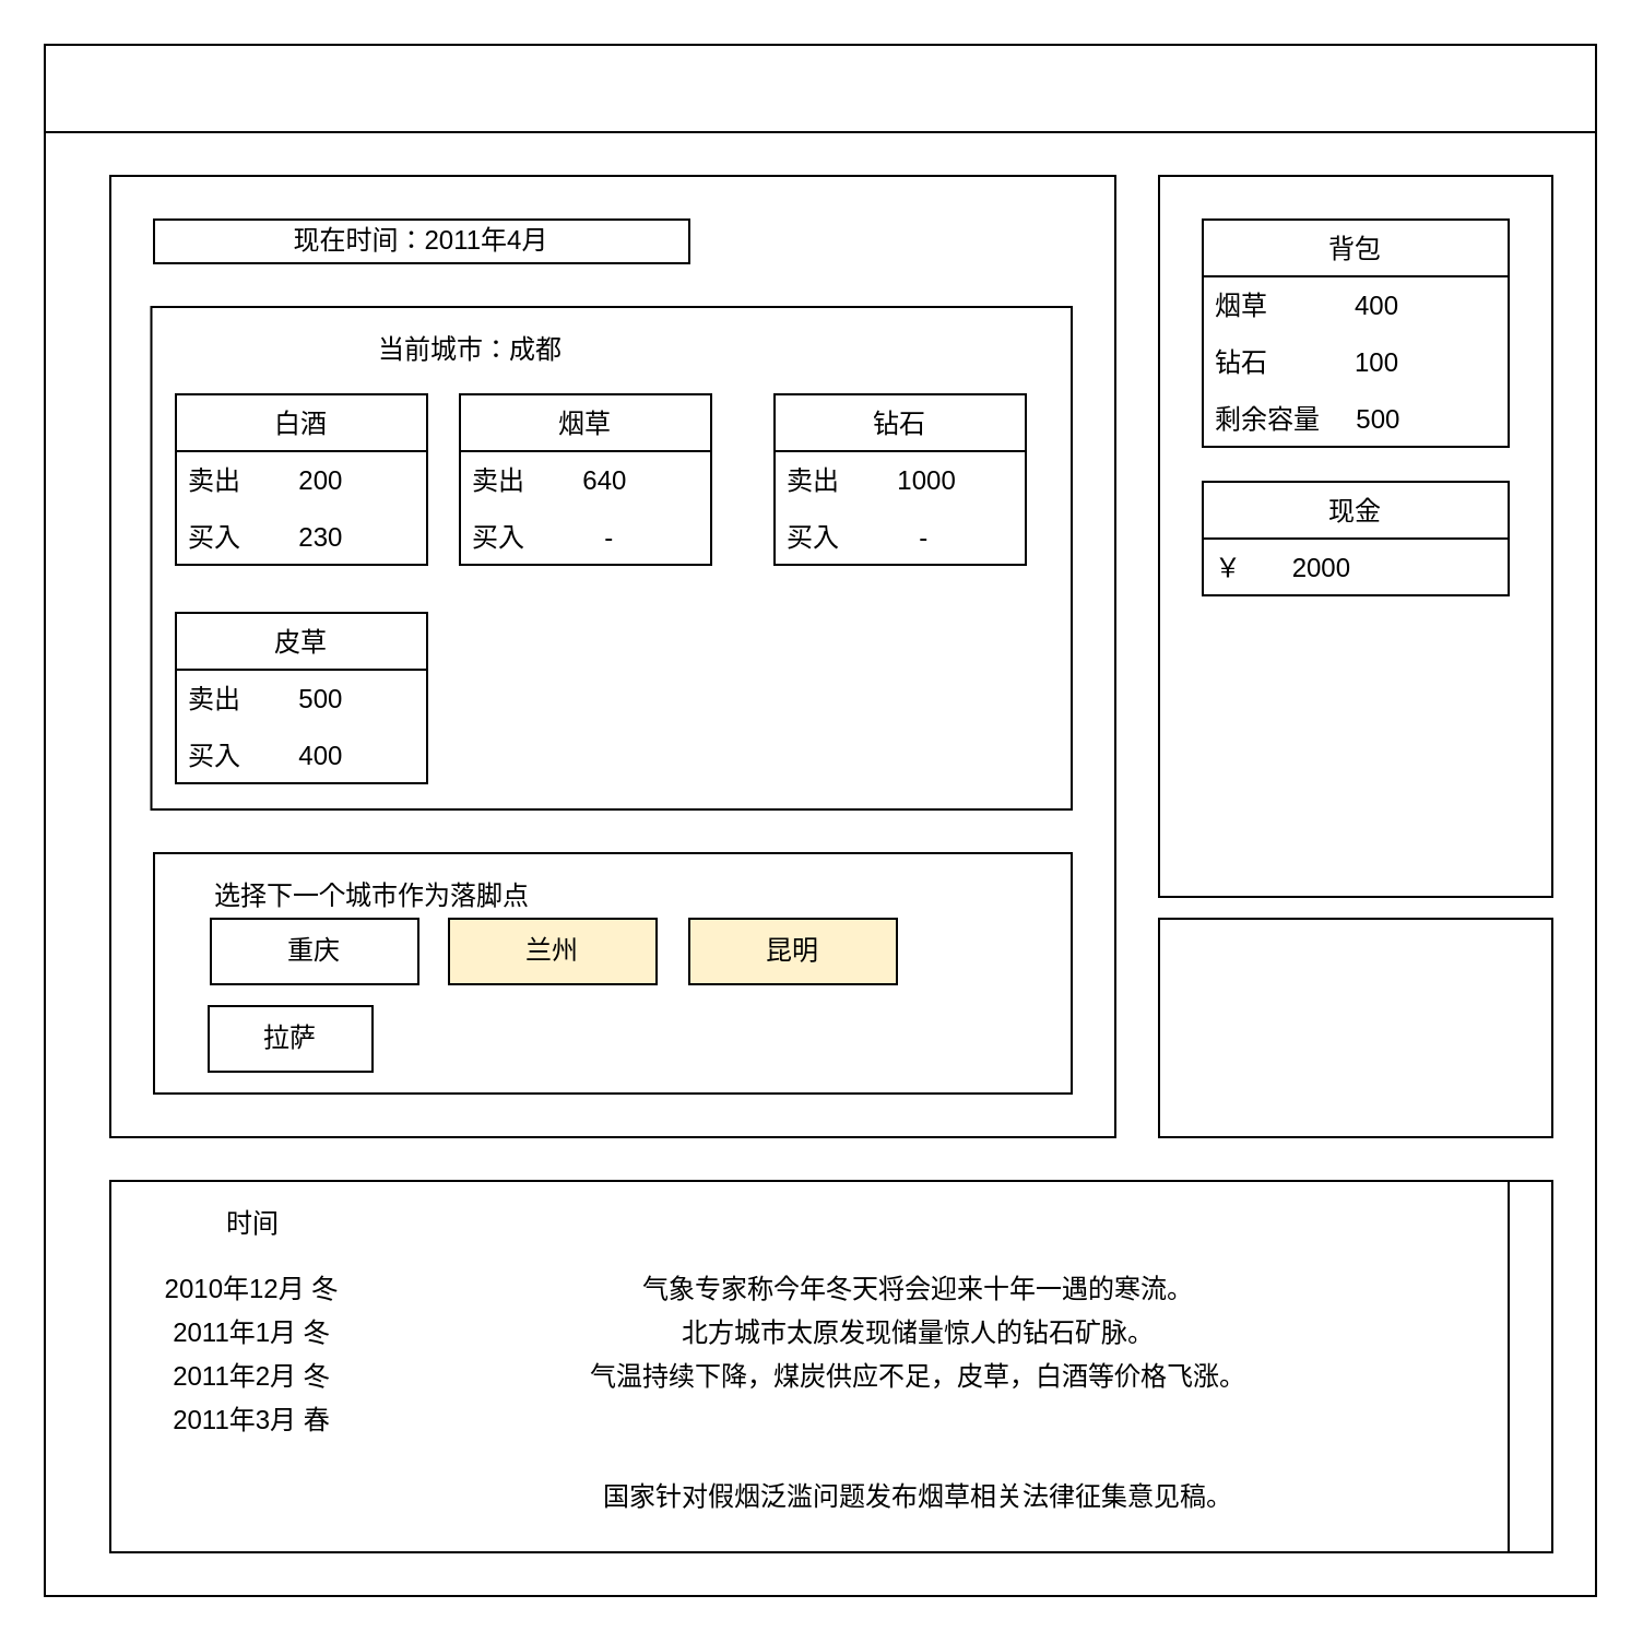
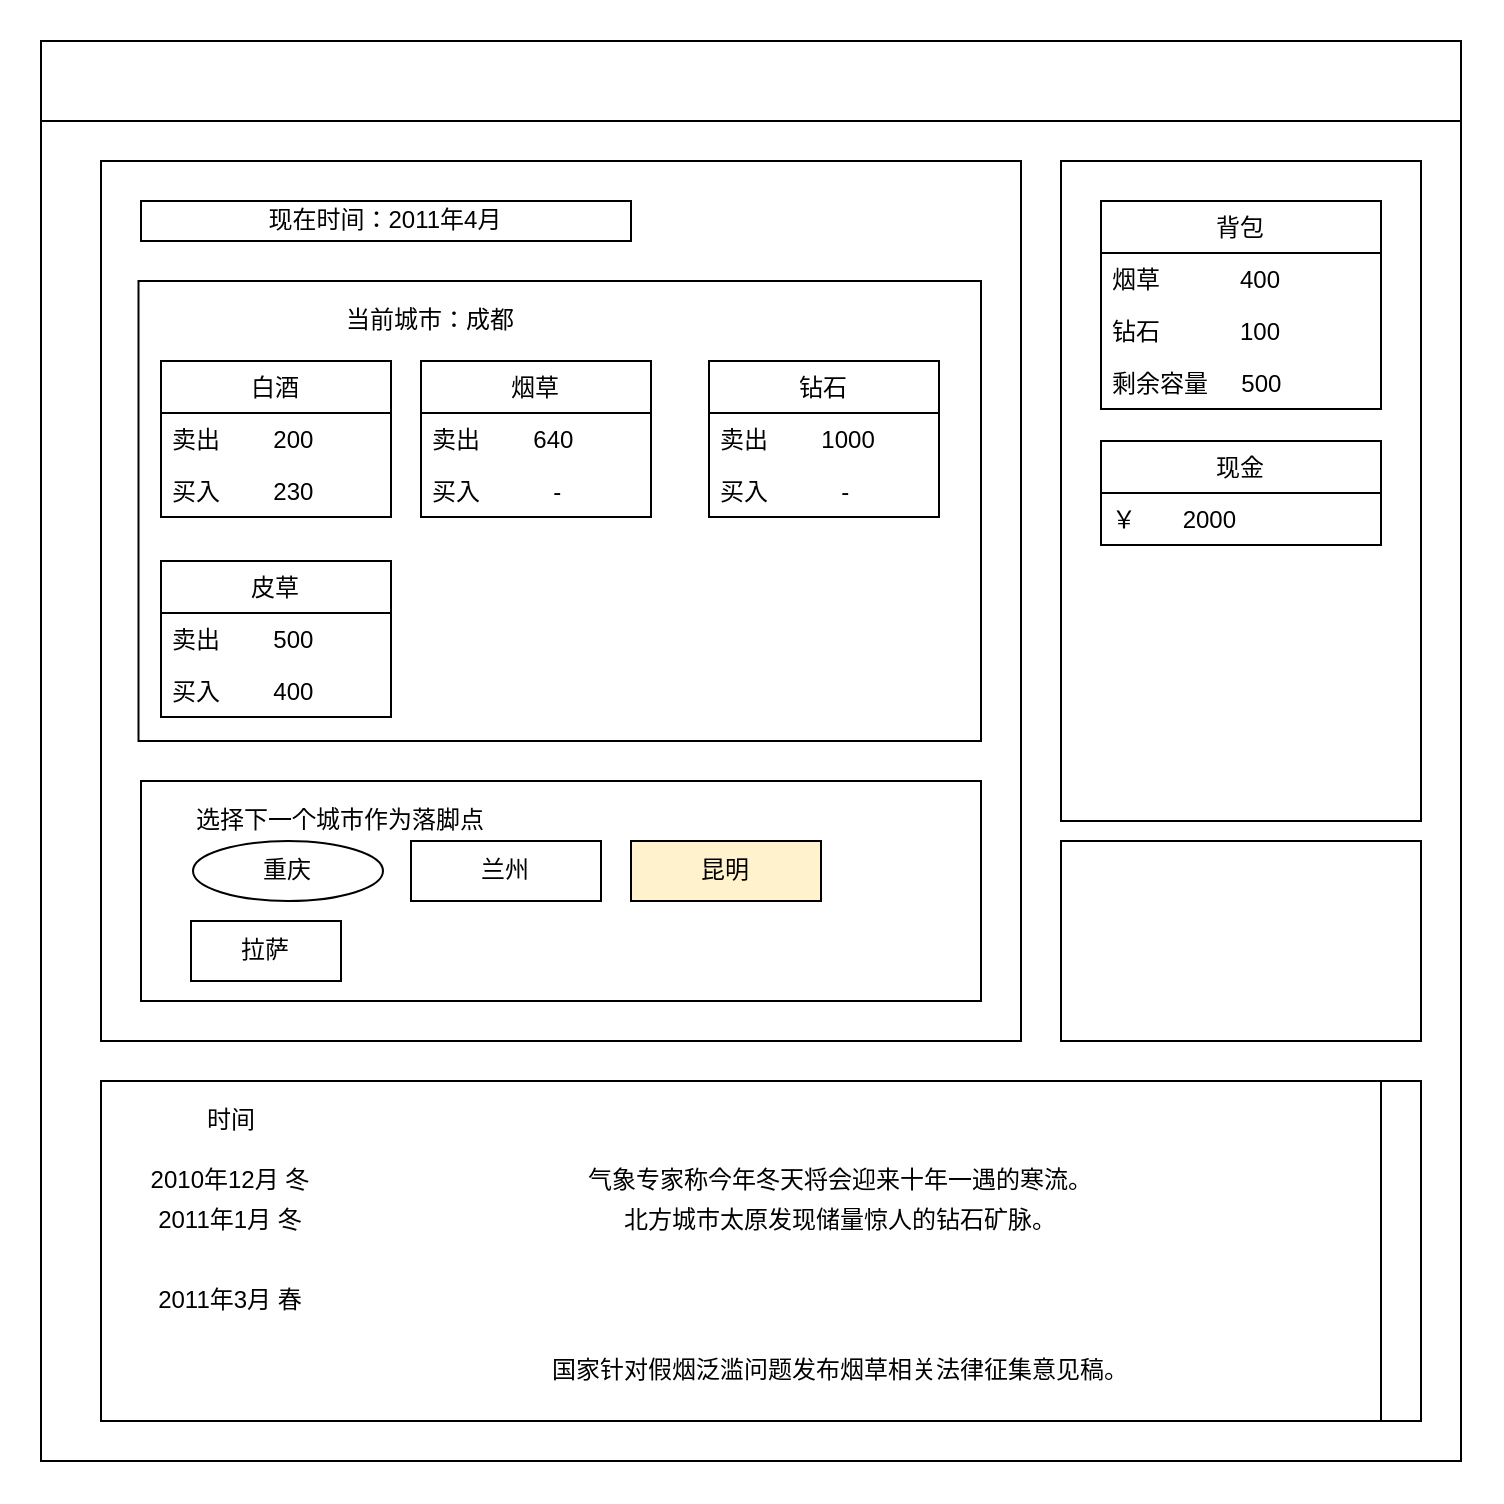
  <mxCell id="0" />
  <mxCell id="1" parent="0" />
  <mxCell id="2" value="" style="whiteSpace=wrap;html=1;aspect=fixed;" vertex="1" parent="1"><mxGeometry x="20" y="20" width="710" height="710" as="geometry" /></mxCell>
  <mxCell id="3" value="" style="rounded=0;whiteSpace=wrap;html=1;" vertex="1" parent="1"><mxGeometry x="50" y="540" width="660" height="170" as="geometry" /></mxCell>
  <mxCell id="4" value="" style="rounded=0;whiteSpace=wrap;html=1;" vertex="1" parent="1"><mxGeometry x="20" y="20" width="710" height="40" as="geometry" /></mxCell>
  <mxCell id="5" value="" style="rounded=0;whiteSpace=wrap;html=1;" vertex="1" parent="1"><mxGeometry x="50" y="80" width="460" height="440" as="geometry" /></mxCell>
  <mxCell id="6" value="" style="rounded=0;whiteSpace=wrap;html=1;" vertex="1" parent="1"><mxGeometry x="530" y="80" width="180" height="330" as="geometry" /></mxCell>
  <mxCell id="7" value="" style="rounded=0;whiteSpace=wrap;html=1;" vertex="1" parent="1"><mxGeometry x="530" y="420" width="180" height="100" as="geometry" /></mxCell>
  <mxCell id="8" value="" style="rounded=0;whiteSpace=wrap;html=1;" vertex="1" parent="1"><mxGeometry x="68.75" y="140" width="421.25" height="230" as="geometry" /></mxCell>
  <mxCell id="9" value="2010年12月 冬" style="text;html=1;strokeColor=none;fillColor=none;align=center;verticalAlign=middle;whiteSpace=wrap;rounded=0;" vertex="1" parent="1"><mxGeometry x="70" y="580" width="90" height="20" as="geometry" /></mxCell>
  <mxCell id="10" value="气象专家称今年冬天将会迎来十年一遇的寒流。" style="text;html=1;strokeColor=none;fillColor=none;align=center;verticalAlign=middle;whiteSpace=wrap;rounded=0;" vertex="1" parent="1"><mxGeometry x="160" y="580" width="520" height="20" as="geometry" /></mxCell>
  <mxCell id="11" value="2011年1月 冬" style="text;html=1;strokeColor=none;fillColor=none;align=center;verticalAlign=middle;whiteSpace=wrap;rounded=0;" vertex="1" parent="1"><mxGeometry x="70" y="600" width="90" height="20" as="geometry" /></mxCell>
  <mxCell id="12" value="北方城市太原发现储量惊人的钻石矿脉。" style="text;html=1;strokeColor=none;fillColor=none;align=center;verticalAlign=middle;whiteSpace=wrap;rounded=0;" vertex="1" parent="1"><mxGeometry x="160" y="600" width="520" height="20" as="geometry" /></mxCell>
- <mxCell id="13" value="2011年2月 冬" style="text;html=1;strokeColor=none;fillColor=none;align=center;verticalAlign=middle;whiteSpace=wrap;rounded=0;" vertex="1" parent="1"><mxGeometry x="70" y="620" width="90" height="20" as="geometry" /></mxCell>
- <mxCell id="14" value="气温持续下降，煤炭供应不足，皮草，白酒等价格飞涨。" style="text;html=1;strokeColor=none;fillColor=none;align=center;verticalAlign=middle;whiteSpace=wrap;rounded=0;" vertex="1" parent="1"><mxGeometry x="160" y="620" width="520" height="20" as="geometry" /></mxCell>
  <mxCell id="15" value="2011年3月 春" style="text;html=1;strokeColor=none;fillColor=none;align=center;verticalAlign=middle;whiteSpace=wrap;rounded=0;" vertex="1" parent="1"><mxGeometry x="70" y="640" width="90" height="20" as="geometry" /></mxCell>
  <mxCell id="16" value="国家针对假烟泛滥问题发布烟草相关法律征集意见稿。" style="text;html=1;strokeColor=none;fillColor=none;align=center;verticalAlign=middle;whiteSpace=wrap;rounded=0;" vertex="1" parent="1"><mxGeometry x="160" y="675" width="520" height="20" as="geometry" /></mxCell>
  <mxCell id="17" value="时间" style="text;html=1;align=center;verticalAlign=middle;resizable=0;points=[];autosize=1;strokeColor=none;fillColor=none;" vertex="1" parent="1"><mxGeometry x="95" y="550" width="40" height="20" as="geometry" /></mxCell>
  <mxCell id="18" value="现在时间：2011年4月" style="rounded=0;whiteSpace=wrap;html=1;" vertex="1" parent="1"><mxGeometry x="70" y="100" width="245" height="20" as="geometry" /></mxCell>
  <mxCell id="19" value="当前城市：成都" style="text;html=1;strokeColor=none;fillColor=none;align=center;verticalAlign=middle;whiteSpace=wrap;rounded=0;" vertex="1" parent="1"><mxGeometry x="110" y="150" width="210" height="20" as="geometry" /></mxCell>
  <mxCell id="20" value="白酒" style="swimlane;fontStyle=0;childLayout=stackLayout;horizontal=1;startSize=26;horizontalStack=0;resizeParent=1;resizeParentMax=0;resizeLast=0;collapsible=1;marginBottom=0;" vertex="1" parent="1"><mxGeometry x="80" y="180" width="115" height="78" as="geometry" /></mxCell>
  <mxCell id="21" value="卖出        200" style="text;strokeColor=none;fillColor=none;align=left;verticalAlign=top;spacingLeft=4;spacingRight=4;overflow=hidden;rotatable=0;points=[[0,0.5],[1,0.5]];portConstraint=eastwest;" vertex="1" parent="20"><mxGeometry y="26" width="115" height="26" as="geometry" /></mxCell>
  <mxCell id="22" value="买入        230" style="text;strokeColor=none;fillColor=none;align=left;verticalAlign=top;spacingLeft=4;spacingRight=4;overflow=hidden;rotatable=0;points=[[0,0.5],[1,0.5]];portConstraint=eastwest;" vertex="1" parent="20"><mxGeometry y="52" width="115" height="26" as="geometry" /></mxCell>
  <mxCell id="23" value="烟草" style="swimlane;fontStyle=0;childLayout=stackLayout;horizontal=1;startSize=26;horizontalStack=0;resizeParent=1;resizeParentMax=0;resizeLast=0;collapsible=1;marginBottom=0;" vertex="1" parent="1"><mxGeometry x="210" y="180" width="115" height="78" as="geometry" /></mxCell>
  <mxCell id="24" value="卖出        640" style="text;strokeColor=none;fillColor=none;align=left;verticalAlign=top;spacingLeft=4;spacingRight=4;overflow=hidden;rotatable=0;points=[[0,0.5],[1,0.5]];portConstraint=eastwest;" vertex="1" parent="23"><mxGeometry y="26" width="115" height="26" as="geometry" /></mxCell>
  <mxCell id="25" value="买入           -" style="text;strokeColor=none;fillColor=none;align=left;verticalAlign=top;spacingLeft=4;spacingRight=4;overflow=hidden;rotatable=0;points=[[0,0.5],[1,0.5]];portConstraint=eastwest;" vertex="1" parent="23"><mxGeometry y="52" width="115" height="26" as="geometry" /></mxCell>
  <mxCell id="26" value="钻石" style="swimlane;fontStyle=0;childLayout=stackLayout;horizontal=1;startSize=26;horizontalStack=0;resizeParent=1;resizeParentMax=0;resizeLast=0;collapsible=1;marginBottom=0;" vertex="1" parent="1"><mxGeometry x="354" y="180" width="115" height="78" as="geometry" /></mxCell>
  <mxCell id="27" value="卖出        1000" style="text;strokeColor=none;fillColor=none;align=left;verticalAlign=top;spacingLeft=4;spacingRight=4;overflow=hidden;rotatable=0;points=[[0,0.5],[1,0.5]];portConstraint=eastwest;" vertex="1" parent="26"><mxGeometry y="26" width="115" height="26" as="geometry" /></mxCell>
  <mxCell id="28" value="买入           -" style="text;strokeColor=none;fillColor=none;align=left;verticalAlign=top;spacingLeft=4;spacingRight=4;overflow=hidden;rotatable=0;points=[[0,0.5],[1,0.5]];portConstraint=eastwest;" vertex="1" parent="26"><mxGeometry y="52" width="115" height="26" as="geometry" /></mxCell>
  <mxCell id="29" value="皮草" style="swimlane;fontStyle=0;childLayout=stackLayout;horizontal=1;startSize=26;horizontalStack=0;resizeParent=1;resizeParentMax=0;resizeLast=0;collapsible=1;marginBottom=0;" vertex="1" parent="1"><mxGeometry x="80" y="280" width="115" height="78" as="geometry" /></mxCell>
  <mxCell id="30" value="卖出        500" style="text;strokeColor=none;fillColor=none;align=left;verticalAlign=top;spacingLeft=4;spacingRight=4;overflow=hidden;rotatable=0;points=[[0,0.5],[1,0.5]];portConstraint=eastwest;" vertex="1" parent="29"><mxGeometry y="26" width="115" height="26" as="geometry" /></mxCell>
  <mxCell id="31" value="买入        400" style="text;strokeColor=none;fillColor=none;align=left;verticalAlign=top;spacingLeft=4;spacingRight=4;overflow=hidden;rotatable=0;points=[[0,0.5],[1,0.5]];portConstraint=eastwest;" vertex="1" parent="29"><mxGeometry y="52" width="115" height="26" as="geometry" /></mxCell>
  <mxCell id="32" value="" style="rounded=0;whiteSpace=wrap;html=1;" vertex="1" parent="1"><mxGeometry x="70" y="390" width="420" height="110" as="geometry" /></mxCell>
  <mxCell id="33" value="" style="rounded=0;whiteSpace=wrap;html=1;" vertex="1" parent="1"><mxGeometry x="690" y="540" width="20" height="170" as="geometry" /></mxCell>
  <mxCell id="34" value="背包" style="swimlane;fontStyle=0;childLayout=stackLayout;horizontal=1;startSize=26;horizontalStack=0;resizeParent=1;resizeParentMax=0;resizeLast=0;collapsible=1;marginBottom=0;" vertex="1" parent="1"><mxGeometry x="550" y="100" width="140" height="104" as="geometry" /></mxCell>
  <mxCell id="35" value="烟草            400" style="text;strokeColor=none;fillColor=none;align=left;verticalAlign=top;spacingLeft=4;spacingRight=4;overflow=hidden;rotatable=0;points=[[0,0.5],[1,0.5]];portConstraint=eastwest;" vertex="1" parent="34"><mxGeometry y="26" width="140" height="26" as="geometry" /></mxCell>
  <mxCell id="36" value="钻石            100" style="text;strokeColor=none;fillColor=none;align=left;verticalAlign=top;spacingLeft=4;spacingRight=4;overflow=hidden;rotatable=0;points=[[0,0.5],[1,0.5]];portConstraint=eastwest;" vertex="1" parent="34"><mxGeometry y="52" width="140" height="26" as="geometry" /></mxCell>
  <mxCell id="37" value="剩余容量     500" style="text;strokeColor=none;fillColor=none;align=left;verticalAlign=top;spacingLeft=4;spacingRight=4;overflow=hidden;rotatable=0;points=[[0,0.5],[1,0.5]];portConstraint=eastwest;" vertex="1" parent="34"><mxGeometry y="78" width="140" height="26" as="geometry" /></mxCell>
  <mxCell id="38" value="现金" style="swimlane;fontStyle=0;childLayout=stackLayout;horizontal=1;startSize=26;horizontalStack=0;resizeParent=1;resizeParentMax=0;resizeLast=0;collapsible=1;marginBottom=0;" vertex="1" parent="1"><mxGeometry x="550" y="220" width="140" height="52" as="geometry" /></mxCell>
  <mxCell id="39" value="￥       2000" style="text;strokeColor=none;fillColor=none;align=left;verticalAlign=top;spacingLeft=4;spacingRight=4;overflow=hidden;rotatable=0;points=[[0,0.5],[1,0.5]];portConstraint=eastwest;" vertex="1" parent="38"><mxGeometry y="26" width="140" height="26" as="geometry" /></mxCell>
- <mxCell id="40" value="重庆" style="rounded=0;whiteSpace=wrap;html=1;" vertex="1" parent="1"><mxGeometry x="96" y="420" width="95" height="30" as="geometry" /></mxCell>
+ <mxCell id="40" value="重庆" style="ellipse;whiteSpace=wrap;html=1;" vertex="1" parent="1"><mxGeometry x="96" y="420" width="95" height="30" as="geometry" /></mxCell>
  <mxCell id="41" value="选择下一个城市作为落脚点" style="text;html=1;strokeColor=none;fillColor=none;align=center;verticalAlign=middle;whiteSpace=wrap;rounded=0;" vertex="1" parent="1"><mxGeometry x="80" y="400" width="180" height="20" as="geometry" /></mxCell>
- <mxCell id="42" value="兰州" style="rounded=0;whiteSpace=wrap;html=1;fillColor=#fff2cc;" vertex="1" parent="1"><mxGeometry x="205" y="420" width="95" height="30" as="geometry" /></mxCell>
+ <mxCell id="42" value="兰州" style="rounded=0;whiteSpace=wrap;html=1;" vertex="1" parent="1"><mxGeometry x="205" y="420" width="95" height="30" as="geometry" /></mxCell>
  <mxCell id="43" value="昆明" style="rounded=0;whiteSpace=wrap;html=1;fillColor=#fff2cc;" vertex="1" parent="1"><mxGeometry x="315" y="420" width="95" height="30" as="geometry" /></mxCell>
  <mxCell id="44" value="拉萨" style="rounded=0;whiteSpace=wrap;html=1;" vertex="1" parent="1"><mxGeometry x="95" y="460" width="75" height="30" as="geometry" /></mxCell>
